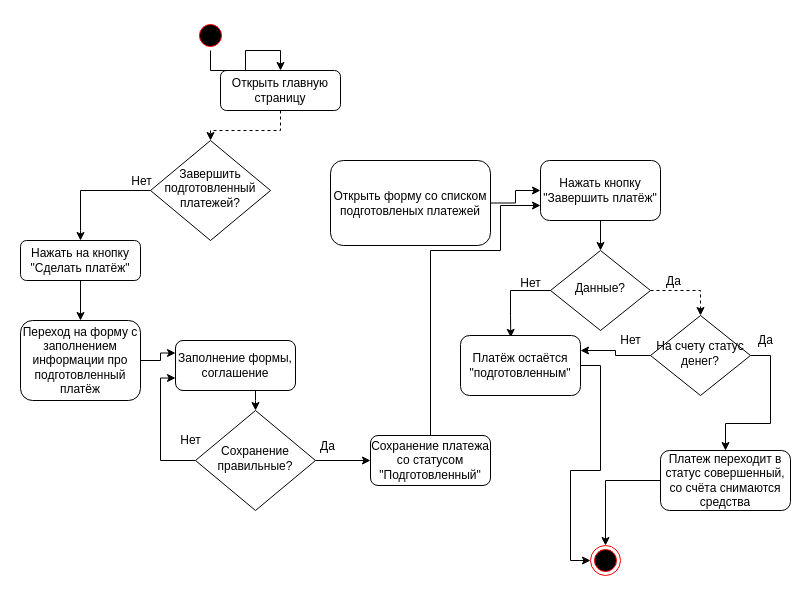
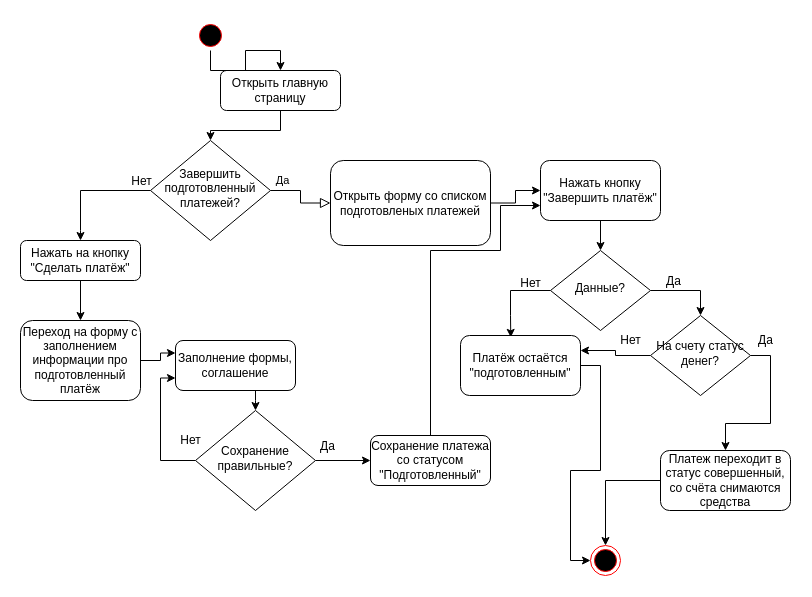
  <mxCell id="0" />
  <mxCell id="1" parent="0" />
  <mxCell id="2" value="Открыть главную страницу" style="rounded=1;whiteSpace=wrap;html=1;fontSize=12;glass=0;strokeWidth=1;shadow=0;" parent="1" vertex="1"><mxGeometry x="220" y="70" width="120" height="40" as="geometry" /></mxCell>
+ <mxCell id="3" value="Да" style="edgeStyle=orthogonalEdgeStyle;rounded=0;html=1;jettySize=auto;orthogonalLoop=1;fontSize=11;endArrow=block;endFill=0;endSize=8;strokeWidth=1;shadow=0;labelBackgroundColor=none;" parent="1" source="6" target="8" edge="1"><mxGeometry x="-0.667" y="10" relative="1" as="geometry"><mxPoint as="offset" /></mxGeometry></mxCell>
  <mxCell id="4" style="edgeStyle=orthogonalEdgeStyle;rounded=0;orthogonalLoop=1;jettySize=auto;html=1;entryX=0.5;entryY=0;entryDx=0;entryDy=0;" edge="1" parent="1" source="6" target="23"><mxGeometry relative="1" as="geometry"><mxPoint x="70" y="200" as="targetPoint" /><Array as="points"><mxPoint x="80" y="190" /><mxPoint x="80" y="230" /></Array></mxGeometry></mxCell>
  <mxCell id="5" value="Нет" style="text;html=1;align=center;verticalAlign=middle;resizable=0;points=[];labelBackgroundColor=#ffffff;" vertex="1" connectable="0" parent="4"><mxGeometry x="-0.414" y="1" relative="1" as="geometry"><mxPoint x="25" y="-11" as="offset" /></mxGeometry></mxCell>
  <mxCell id="6" value="Завершить подготовленный платежей?" style="rhombus;whiteSpace=wrap;html=1;shadow=0;fontFamily=Helvetica;fontSize=12;align=center;strokeWidth=1;spacing=6;spacingTop=-4;" parent="1" vertex="1"><mxGeometry x="150" y="140" width="120" height="100" as="geometry" /></mxCell>
  <mxCell id="7" style="edgeStyle=orthogonalEdgeStyle;rounded=0;orthogonalLoop=1;jettySize=auto;html=1;entryX=0;entryY=0.5;entryDx=0;entryDy=0;" edge="1" parent="1" source="8" target="15"><mxGeometry relative="1" as="geometry"><mxPoint x="520" y="190" as="targetPoint" /></mxGeometry></mxCell>
  <mxCell id="8" value="Открыть форму со списком подготовленых платежей" style="rounded=1;whiteSpace=wrap;html=1;fontSize=12;glass=0;strokeWidth=1;shadow=0;" parent="1" vertex="1"><mxGeometry x="330" y="160" width="160" height="85" as="geometry" /></mxCell>
  <mxCell id="9" style="edgeStyle=orthogonalEdgeStyle;rounded=0;orthogonalLoop=1;jettySize=auto;html=1;entryX=0;entryY=0.25;entryDx=0;entryDy=0;" edge="1" parent="1" source="10" target="25"><mxGeometry relative="1" as="geometry" /></mxCell>
  <mxCell id="10" value="Переход на форму с заполнением информации про подготовленный платёж" style="rounded=1;whiteSpace=wrap;html=1;fontSize=12;glass=0;strokeWidth=1;shadow=0;" parent="1" vertex="1"><mxGeometry x="20" y="320" width="120" height="80" as="geometry" /></mxCell>
  <mxCell id="11" value="" style="ellipse;html=1;shape=endState;fillColor=#000000;strokeColor=#ff0000;" vertex="1" parent="1"><mxGeometry x="590" y="545" width="30" height="30" as="geometry" /></mxCell>
  <mxCell id="12" style="edgeStyle=orthogonalEdgeStyle;rounded=0;orthogonalLoop=1;jettySize=auto;html=1;entryX=0.5;entryY=0;entryDx=0;entryDy=0;" edge="1" parent="1" source="13" target="2"><mxGeometry relative="1" as="geometry" /></mxCell>
  <mxCell id="13" value="" style="ellipse;html=1;shape=startState;fillColor=#000000;strokeColor=#ff0000;" vertex="1" parent="1"><mxGeometry x="195" y="20" width="30" height="30" as="geometry" /></mxCell>
  <mxCell id="14" style="edgeStyle=orthogonalEdgeStyle;rounded=0;orthogonalLoop=1;jettySize=auto;html=1;entryX=0.5;entryY=0;entryDx=0;entryDy=0;" edge="1" parent="1" source="15" target="19"><mxGeometry relative="1" as="geometry"><mxPoint x="600" y="240" as="targetPoint" /></mxGeometry></mxCell>
  <mxCell id="15" value="Нажать кнопку &quot;Завершить платёж&quot;" style="rounded=1;whiteSpace=wrap;html=1;fontSize=12;glass=0;strokeWidth=1;shadow=0;" vertex="1" parent="1"><mxGeometry x="540" y="160" width="120" height="60" as="geometry" /></mxCell>
- <mxCell id="16" style="edgeStyle=orthogonalEdgeStyle;rounded=0;orthogonalLoop=1;jettySize=auto;html=1;entryX=0.5;entryY=0;entryDx=0;entryDy=0;dashed=1;" edge="1" parent="1" source="19" target="39"><mxGeometry relative="1" as="geometry"><mxPoint x="715.333" y="350" as="targetPoint" /><Array as="points"><mxPoint x="700" y="290" /></Array></mxGeometry></mxCell>
+ <mxCell id="16" style="edgeStyle=orthogonalEdgeStyle;rounded=0;orthogonalLoop=1;jettySize=auto;html=1;entryX=0.5;entryY=0;entryDx=0;entryDy=0;" edge="1" parent="1" source="19" target="39"><mxGeometry relative="1" as="geometry"><mxPoint x="715.333" y="350" as="targetPoint" /><Array as="points"><mxPoint x="700" y="290" /></Array></mxGeometry></mxCell>
  <mxCell id="17" value="Да" style="text;html=1;align=center;verticalAlign=middle;resizable=0;points=[];labelBackgroundColor=#ffffff;" vertex="1" connectable="0" parent="16"><mxGeometry x="-0.412" y="1" relative="1" as="geometry"><mxPoint y="-9" as="offset" /></mxGeometry></mxCell>
  <mxCell id="18" style="edgeStyle=orthogonalEdgeStyle;rounded=0;orthogonalLoop=1;jettySize=auto;html=1;entryX=0.419;entryY=0.031;entryDx=0;entryDy=0;entryPerimeter=0;" edge="1" parent="1" source="19" target="35"><mxGeometry relative="1" as="geometry"><Array as="points"><mxPoint x="510" y="290" /><mxPoint x="510" y="315" /><mxPoint x="510" y="315" /></Array></mxGeometry></mxCell>
  <mxCell id="19" value="Данные?" style="rhombus;whiteSpace=wrap;html=1;shadow=0;fontFamily=Helvetica;fontSize=12;align=center;strokeWidth=1;spacing=6;spacingTop=-4;" vertex="1" parent="1"><mxGeometry x="550" y="250" width="100" height="80" as="geometry" /></mxCell>
  <mxCell id="20" style="edgeStyle=orthogonalEdgeStyle;rounded=0;orthogonalLoop=1;jettySize=auto;html=1;entryX=0.5;entryY=0;entryDx=0;entryDy=0;" edge="1" parent="1" source="21" target="11"><mxGeometry relative="1" as="geometry"><mxPoint x="725" y="410" as="targetPoint" /></mxGeometry></mxCell>
  <mxCell id="21" value="Платеж переходит в статус совершенный, со счёта снимаются средства" style="rounded=1;whiteSpace=wrap;html=1;fontSize=12;glass=0;strokeWidth=1;shadow=0;" vertex="1" parent="1"><mxGeometry x="660" y="450" width="130" height="60" as="geometry" /></mxCell>
  <mxCell id="22" style="edgeStyle=orthogonalEdgeStyle;rounded=0;orthogonalLoop=1;jettySize=auto;html=1;entryX=0.5;entryY=0;entryDx=0;entryDy=0;" edge="1" parent="1" source="23" target="10"><mxGeometry relative="1" as="geometry"><mxPoint x="80" y="320" as="targetPoint" /></mxGeometry></mxCell>
  <mxCell id="23" value="Нажать на кнопку &quot;Сделать платёж&quot;" style="rounded=1;whiteSpace=wrap;html=1;fontSize=12;glass=0;strokeWidth=1;shadow=0;" vertex="1" parent="1"><mxGeometry x="20" y="240" width="120" height="40" as="geometry" /></mxCell>
  <mxCell id="24" style="edgeStyle=orthogonalEdgeStyle;rounded=0;orthogonalLoop=1;jettySize=auto;html=1;entryX=0.5;entryY=0;entryDx=0;entryDy=0;" edge="1" parent="1" source="25" target="29"><mxGeometry relative="1" as="geometry"><mxPoint x="80" y="510" as="targetPoint" /><Array as="points"><mxPoint x="255" y="400" /></Array></mxGeometry></mxCell>
  <mxCell id="25" value="Заполнение формы, соглашение" style="rounded=1;whiteSpace=wrap;html=1;fontSize=12;glass=0;strokeWidth=1;shadow=0;" vertex="1" parent="1"><mxGeometry x="175" y="340" width="120" height="50" as="geometry" /></mxCell>
  <mxCell id="26" style="edgeStyle=orthogonalEdgeStyle;rounded=0;orthogonalLoop=1;jettySize=auto;html=1;entryX=0;entryY=0.5;entryDx=0;entryDy=0;" edge="1" parent="1" source="29" target="31"><mxGeometry relative="1" as="geometry"><mxPoint x="230" y="590" as="targetPoint" /><Array as="points"><mxPoint x="370" y="460" /></Array></mxGeometry></mxCell>
  <mxCell id="27" value="Да" style="text;html=1;align=center;verticalAlign=middle;resizable=0;points=[];labelBackgroundColor=#ffffff;" vertex="1" connectable="0" parent="26"><mxGeometry x="-0.472" y="3" relative="1" as="geometry"><mxPoint x="-3.33" y="-12" as="offset" /></mxGeometry></mxCell>
  <mxCell id="28" style="edgeStyle=orthogonalEdgeStyle;rounded=0;orthogonalLoop=1;jettySize=auto;html=1;entryX=0;entryY=0.75;entryDx=0;entryDy=0;" edge="1" parent="1" source="29" target="25"><mxGeometry relative="1" as="geometry"><Array as="points"><mxPoint x="160" y="460" /><mxPoint x="160" y="378" /></Array></mxGeometry></mxCell>
  <mxCell id="29" value="Сохранение правильные?" style="rhombus;whiteSpace=wrap;html=1;shadow=0;fontFamily=Helvetica;fontSize=12;align=center;strokeWidth=1;spacing=6;spacingTop=-4;" vertex="1" parent="1"><mxGeometry x="195" y="410" width="120" height="100" as="geometry" /></mxCell>
  <mxCell id="30" style="edgeStyle=orthogonalEdgeStyle;rounded=0;orthogonalLoop=1;jettySize=auto;html=1;entryX=0;entryY=0.75;entryDx=0;entryDy=0;exitX=0.5;exitY=0;exitDx=0;exitDy=0;" edge="1" parent="1" source="31" target="15"><mxGeometry relative="1" as="geometry"><mxPoint x="538" y="200" as="targetPoint" /><Array as="points"><mxPoint x="430" y="250" /><mxPoint x="500" y="250" /><mxPoint x="500" y="205" /></Array></mxGeometry></mxCell>
  <mxCell id="31" value="Сохранение платежа со статусом &quot;Подготовленный&quot;" style="rounded=1;whiteSpace=wrap;html=1;fontSize=12;glass=0;strokeWidth=1;shadow=0;" vertex="1" parent="1"><mxGeometry x="370" y="435" width="120" height="50" as="geometry" /></mxCell>
  <mxCell id="32" value="Нет" style="text;html=1;align=center;verticalAlign=middle;resizable=0;points=[];autosize=1;" vertex="1" parent="1"><mxGeometry x="170" y="430" width="40" height="20" as="geometry" /></mxCell>
- <mxCell id="33" style="edgeStyle=orthogonalEdgeStyle;rounded=0;orthogonalLoop=1;jettySize=auto;html=1;entryX=0.5;entryY=0;entryDx=0;entryDy=0;exitX=0.5;exitY=1;exitDx=0;exitDy=0;dashed=1;" edge="1" parent="1" source="2" target="6"><mxGeometry relative="1" as="geometry"><mxPoint x="550" y="200" as="targetPoint" /><mxPoint x="500" y="200" as="sourcePoint" /></mxGeometry></mxCell>
+ <mxCell id="33" style="edgeStyle=orthogonalEdgeStyle;rounded=0;orthogonalLoop=1;jettySize=auto;html=1;entryX=0.5;entryY=0;entryDx=0;entryDy=0;exitX=0.5;exitY=1;exitDx=0;exitDy=0;" edge="1" parent="1" source="2" target="6"><mxGeometry relative="1" as="geometry"><mxPoint x="550" y="200" as="targetPoint" /><mxPoint x="500" y="200" as="sourcePoint" /></mxGeometry></mxCell>
  <mxCell id="34" style="edgeStyle=orthogonalEdgeStyle;rounded=0;orthogonalLoop=1;jettySize=auto;html=1;entryX=0;entryY=0.5;entryDx=0;entryDy=0;" edge="1" parent="1" source="35" target="11"><mxGeometry relative="1" as="geometry" /></mxCell>
  <mxCell id="35" value="Платёж остаётся &quot;подготовленным&quot;" style="rounded=1;whiteSpace=wrap;html=1;fontSize=12;glass=0;strokeWidth=1;shadow=0;" vertex="1" parent="1"><mxGeometry x="460" y="335" width="120" height="60" as="geometry" /></mxCell>
  <mxCell id="36" value="Нет" style="text;html=1;align=center;verticalAlign=middle;resizable=0;points=[];autosize=1;" vertex="1" parent="1"><mxGeometry x="510" y="273" width="40" height="20" as="geometry" /></mxCell>
  <mxCell id="37" style="edgeStyle=orthogonalEdgeStyle;rounded=0;orthogonalLoop=1;jettySize=auto;html=1;entryX=0.5;entryY=0;entryDx=0;entryDy=0;" edge="1" parent="1" source="39" target="21"><mxGeometry relative="1" as="geometry"><Array as="points"><mxPoint x="770" y="355" /><mxPoint x="770" y="423" /><mxPoint x="725" y="423" /></Array></mxGeometry></mxCell>
  <mxCell id="38" style="edgeStyle=orthogonalEdgeStyle;rounded=0;orthogonalLoop=1;jettySize=auto;html=1;entryX=1;entryY=0.25;entryDx=0;entryDy=0;" edge="1" parent="1" source="39" target="35"><mxGeometry relative="1" as="geometry" /></mxCell>
  <mxCell id="39" value="На счету статус денег?" style="rhombus;whiteSpace=wrap;html=1;shadow=0;fontFamily=Helvetica;fontSize=12;align=center;strokeWidth=1;spacing=6;spacingTop=-4;" vertex="1" parent="1"><mxGeometry x="650" y="315" width="100" height="80" as="geometry" /></mxCell>
  <mxCell id="40" value="Да" style="text;html=1;align=center;verticalAlign=middle;resizable=0;points=[];autosize=1;" vertex="1" parent="1"><mxGeometry x="750" y="330" width="30" height="20" as="geometry" /></mxCell>
  <mxCell id="41" value="Нет" style="text;html=1;align=center;verticalAlign=middle;resizable=0;points=[];autosize=1;" vertex="1" parent="1"><mxGeometry x="610" y="330" width="40" height="20" as="geometry" /></mxCell>
